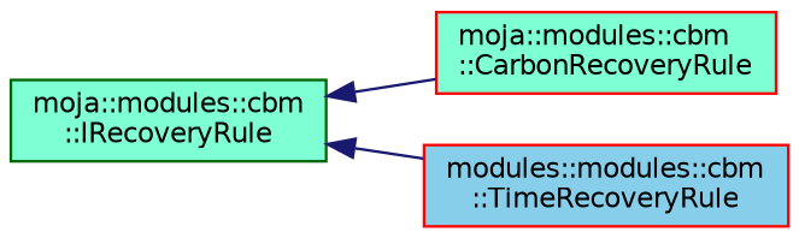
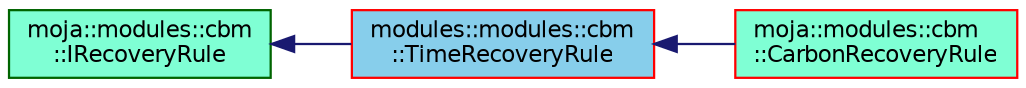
  digraph {
    rankdir=LR
    node [color=red fillcolor=aquamarine fontname=Helvetica fontsize=10 shape=record style=filled]
    edge [color=midnightblue dir=back fontname=Helvetica fontsize=10 labelfontname=Helvetica labelfontsize=10 style=solid]
    n1 [color=darkgreen height=0.2 label="moja::modules::cbm\l::IRecoveryRule" width=0.4]
    n2 [height=0.2 label="moja::modules::cbm\l::CarbonRecoveryRule" width=0.4]
    n3 [fillcolor=skyblue height=0.2 label="modules::modules::cbm\l::TimeRecoveryRule" width=0.4]
-   n1 -> n2
+   n3 -> n2
    n1 -> n3
  }
